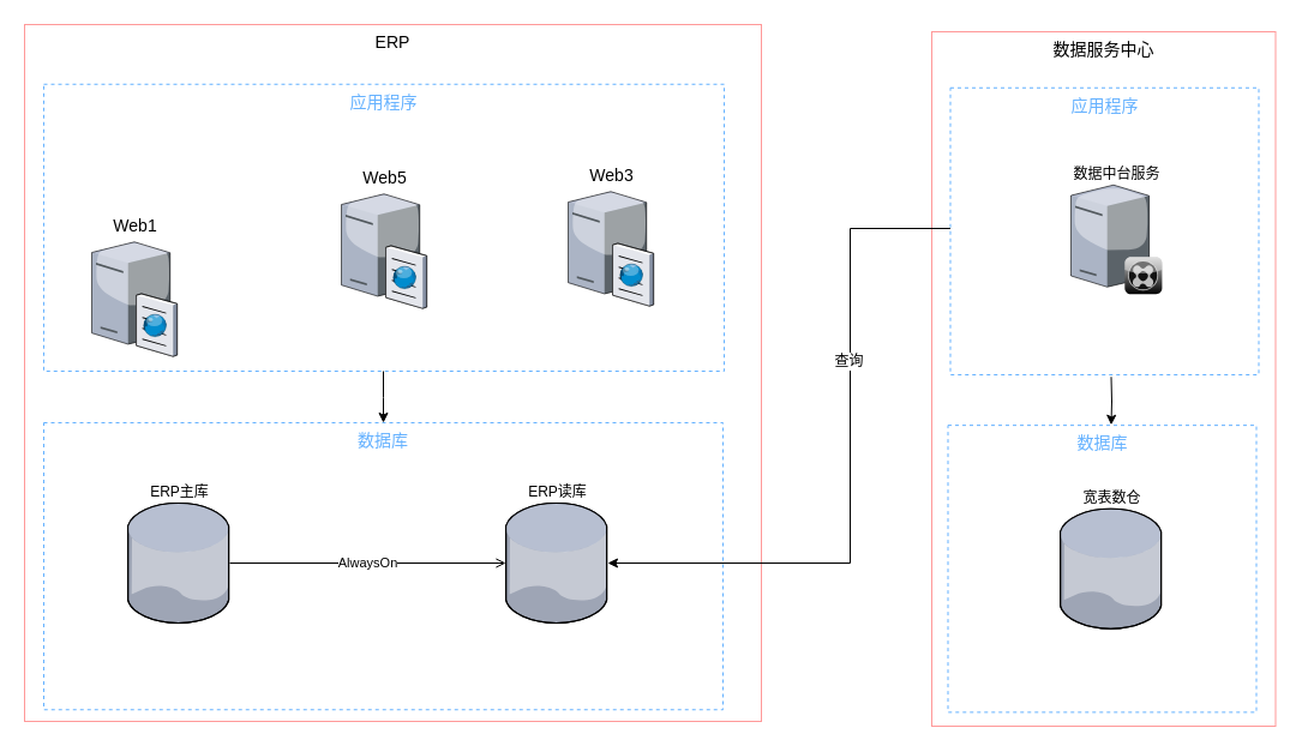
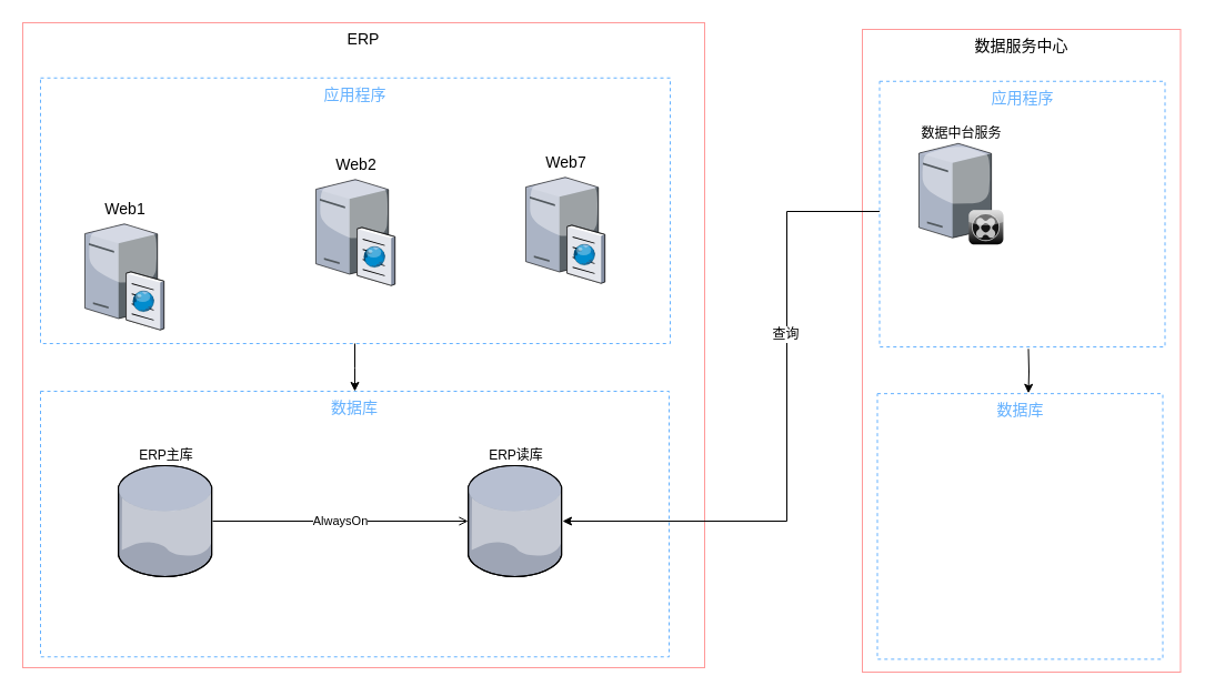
  <mxCell id="0" />
  <mxCell id="1" parent="0" />
  <mxCell id="2" value="&lt;span style=&quot;white-space: nowrap&quot;&gt;&lt;font color=&quot;#66b2ff&quot;&gt;数据库&lt;/font&gt;&lt;/span&gt;" style="whiteSpace=wrap;html=1;fillColor=none;fontSize=14;strokeColor=#66B2FF;verticalAlign=top;dashed=1;" parent="1" vertex="1"><mxGeometry x="789.5" y="354.13" width="257" height="239.25" as="geometry" /></mxCell>
  <mxCell id="3" value="&lt;span style=&quot;white-space: nowrap&quot;&gt;ERP&lt;/span&gt;" style="whiteSpace=wrap;html=1;fillColor=none;fontSize=14;strokeColor=#FF9999;verticalAlign=top;" parent="1" vertex="1"><mxGeometry x="20" y="20" width="614" height="581" as="geometry" /></mxCell>
  <mxCell id="4" value="&lt;span style=&quot;white-space: nowrap&quot;&gt;&lt;font color=&quot;#66b2ff&quot;&gt;数据库&lt;/font&gt;&lt;/span&gt;" style="whiteSpace=wrap;html=1;fillColor=none;fontSize=14;strokeColor=#66B2FF;verticalAlign=top;dashed=1;" parent="1" vertex="1"><mxGeometry x="36" y="352" width="566" height="239.25" as="geometry" /></mxCell>
  <mxCell id="5" value="&lt;span style=&quot;white-space: nowrap&quot;&gt;数据服务中心&lt;/span&gt;" style="whiteSpace=wrap;html=1;fillColor=none;fontSize=14;strokeColor=#FF9999;verticalAlign=top;" parent="1" vertex="1"><mxGeometry x="776" y="26" width="286.5" height="579" as="geometry" /></mxCell>
  <mxCell id="6" style="edgeStyle=orthogonalEdgeStyle;rounded=0;orthogonalLoop=1;jettySize=auto;html=1;entryX=0.5;entryY=0;entryDx=0;entryDy=0;" parent="1" source="7" target="4" edge="1"><mxGeometry relative="1" as="geometry"><mxPoint x="256" y="349" as="targetPoint" /><Array as="points"><mxPoint x="320" y="331" /></Array></mxGeometry></mxCell>
  <mxCell id="7" value="&lt;span style=&quot;white-space: nowrap&quot;&gt;&lt;font color=&quot;#66b2ff&quot;&gt;应用程序&lt;/font&gt;&lt;/span&gt;" style="whiteSpace=wrap;html=1;fillColor=none;fontSize=14;strokeColor=#66B2FF;verticalAlign=top;dashed=1;" parent="1" vertex="1"><mxGeometry x="36" y="69.75" width="567" height="239.25" as="geometry" /></mxCell>
  <mxCell id="8" value="Web1" style="verticalLabelPosition=top;aspect=fixed;html=1;verticalAlign=bottom;strokeColor=none;shape=mxgraph.citrix.cache_server;fillColor=#66B2FF;gradientColor=#0066CC;fontSize=14;labelPosition=center;align=center;" parent="1" vertex="1"><mxGeometry x="76" y="199" width="71" height="97.5" as="geometry" /></mxCell>
- <mxCell id="9" value="Web5" style="verticalLabelPosition=top;aspect=fixed;html=1;verticalAlign=bottom;strokeColor=none;shape=mxgraph.citrix.cache_server;fillColor=#66B2FF;gradientColor=#0066CC;fontSize=14;labelPosition=center;align=center;" parent="1" vertex="1"><mxGeometry x="284" y="159" width="71" height="97.5" as="geometry" /></mxCell>
- <mxCell id="10" value="Web3" style="verticalLabelPosition=top;aspect=fixed;html=1;verticalAlign=bottom;strokeColor=none;shape=mxgraph.citrix.cache_server;fillColor=#66B2FF;gradientColor=#0066CC;fontSize=14;labelPosition=center;align=center;" parent="1" vertex="1"><mxGeometry x="473" y="157" width="71" height="97.5" as="geometry" /></mxCell>
+ <mxCell id="9" value="Web2" style="verticalLabelPosition=top;aspect=fixed;html=1;verticalAlign=bottom;strokeColor=none;shape=mxgraph.citrix.cache_server;fillColor=#66B2FF;gradientColor=#0066CC;fontSize=14;labelPosition=center;align=center;" parent="1" vertex="1"><mxGeometry x="284" y="159" width="71" height="97.5" as="geometry" /></mxCell>
+ <mxCell id="10" value="Web7" style="verticalLabelPosition=top;aspect=fixed;html=1;verticalAlign=bottom;strokeColor=none;shape=mxgraph.citrix.cache_server;fillColor=#66B2FF;gradientColor=#0066CC;fontSize=14;labelPosition=center;align=center;" parent="1" vertex="1"><mxGeometry x="473" y="157" width="71" height="97.5" as="geometry" /></mxCell>
  <mxCell id="11" value="AlwaysOn" style="edgeStyle=orthogonalEdgeStyle;rounded=0;orthogonalLoop=1;jettySize=auto;html=1;endArrow=open;" parent="1" source="12" target="13" edge="1"><mxGeometry relative="1" as="geometry" /></mxCell>
  <mxCell id="12" value="ERP主库" style="verticalLabelPosition=top;aspect=fixed;html=1;verticalAlign=bottom;strokeColor=none;align=center;outlineConnect=0;shape=mxgraph.citrix.database;horizontal=1;labelPosition=center;" parent="1" vertex="1"><mxGeometry x="106" y="419" width="85" height="100" as="geometry" /></mxCell>
  <mxCell id="13" value="ERP读库" style="verticalLabelPosition=top;aspect=fixed;html=1;verticalAlign=bottom;strokeColor=none;align=center;outlineConnect=0;shape=mxgraph.citrix.database;labelPosition=center;" parent="1" vertex="1"><mxGeometry x="421" y="419" width="85" height="100" as="geometry" /></mxCell>
- <mxCell id="14" value="宽表数仓" style="verticalLabelPosition=top;aspect=fixed;html=1;verticalAlign=bottom;strokeColor=none;align=center;outlineConnect=0;shape=mxgraph.citrix.database;labelPosition=center;" parent="1" vertex="1"><mxGeometry x="883" y="423.75" width="85" height="100" as="geometry" /></mxCell>
  <mxCell id="15" style="edgeStyle=orthogonalEdgeStyle;rounded=0;orthogonalLoop=1;jettySize=auto;html=1;exitX=0.5;exitY=1;exitDx=0;exitDy=0;entryX=0.5;entryY=0;entryDx=0;entryDy=0;" parent="1" edge="1"><mxGeometry relative="1" as="geometry"><mxPoint x="925.5" y="313.75" as="sourcePoint" /><mxPoint x="925.5" y="353.75" as="targetPoint" /></mxGeometry></mxCell>
  <mxCell id="16" style="edgeStyle=orthogonalEdgeStyle;rounded=0;orthogonalLoop=1;jettySize=auto;html=1;" parent="1" source="19" target="13" edge="1"><mxGeometry relative="1" as="geometry"><mxPoint x="556" y="189.375" as="sourcePoint" /><Array as="points"><mxPoint x="708" y="190" /><mxPoint x="708" y="469" /></Array></mxGeometry></mxCell>
  <mxCell id="17" value="查询" style="text;html=1;align=center;verticalAlign=middle;resizable=0;points=[];labelBackgroundColor=#ffffff;" parent="16" vertex="1" connectable="0"><mxGeometry x="-0.313" y="-2" relative="1" as="geometry"><mxPoint as="offset" /></mxGeometry></mxCell>
- <mxCell id="18" value="数据中台服务" style="verticalLabelPosition=top;aspect=fixed;html=1;verticalAlign=bottom;strokeColor=none;align=center;outlineConnect=0;shape=mxgraph.citrix.xenclient_synchronizer;fillColor=#CCCCCC;gradientColor=#000000;gradientDirection=south;labelPosition=center;" parent="1" vertex="1"><mxGeometry x="892" y="153.75" width="76" height="91" as="geometry" /></mxCell>
+ <mxCell id="18" value="数据中台服务" style="verticalLabelPosition=top;aspect=fixed;html=1;verticalAlign=bottom;strokeColor=none;align=center;outlineConnect=0;shape=mxgraph.citrix.xenclient_synchronizer;fillColor=#CCCCCC;gradientColor=#000000;gradientDirection=south;labelPosition=center;" parent="1" vertex="1"><mxGeometry x="827" y="128.75" width="76" height="91" as="geometry" /></mxCell>
  <mxCell id="19" value="&lt;span style=&quot;white-space: nowrap&quot;&gt;&lt;font color=&quot;#66b2ff&quot;&gt;应用程序&lt;/font&gt;&lt;/span&gt;" style="whiteSpace=wrap;html=1;fillColor=none;fontSize=14;strokeColor=#66B2FF;verticalAlign=top;dashed=1;" parent="1" vertex="1"><mxGeometry x="791.5" y="72.75" width="257" height="239.25" as="geometry" /></mxCell>
